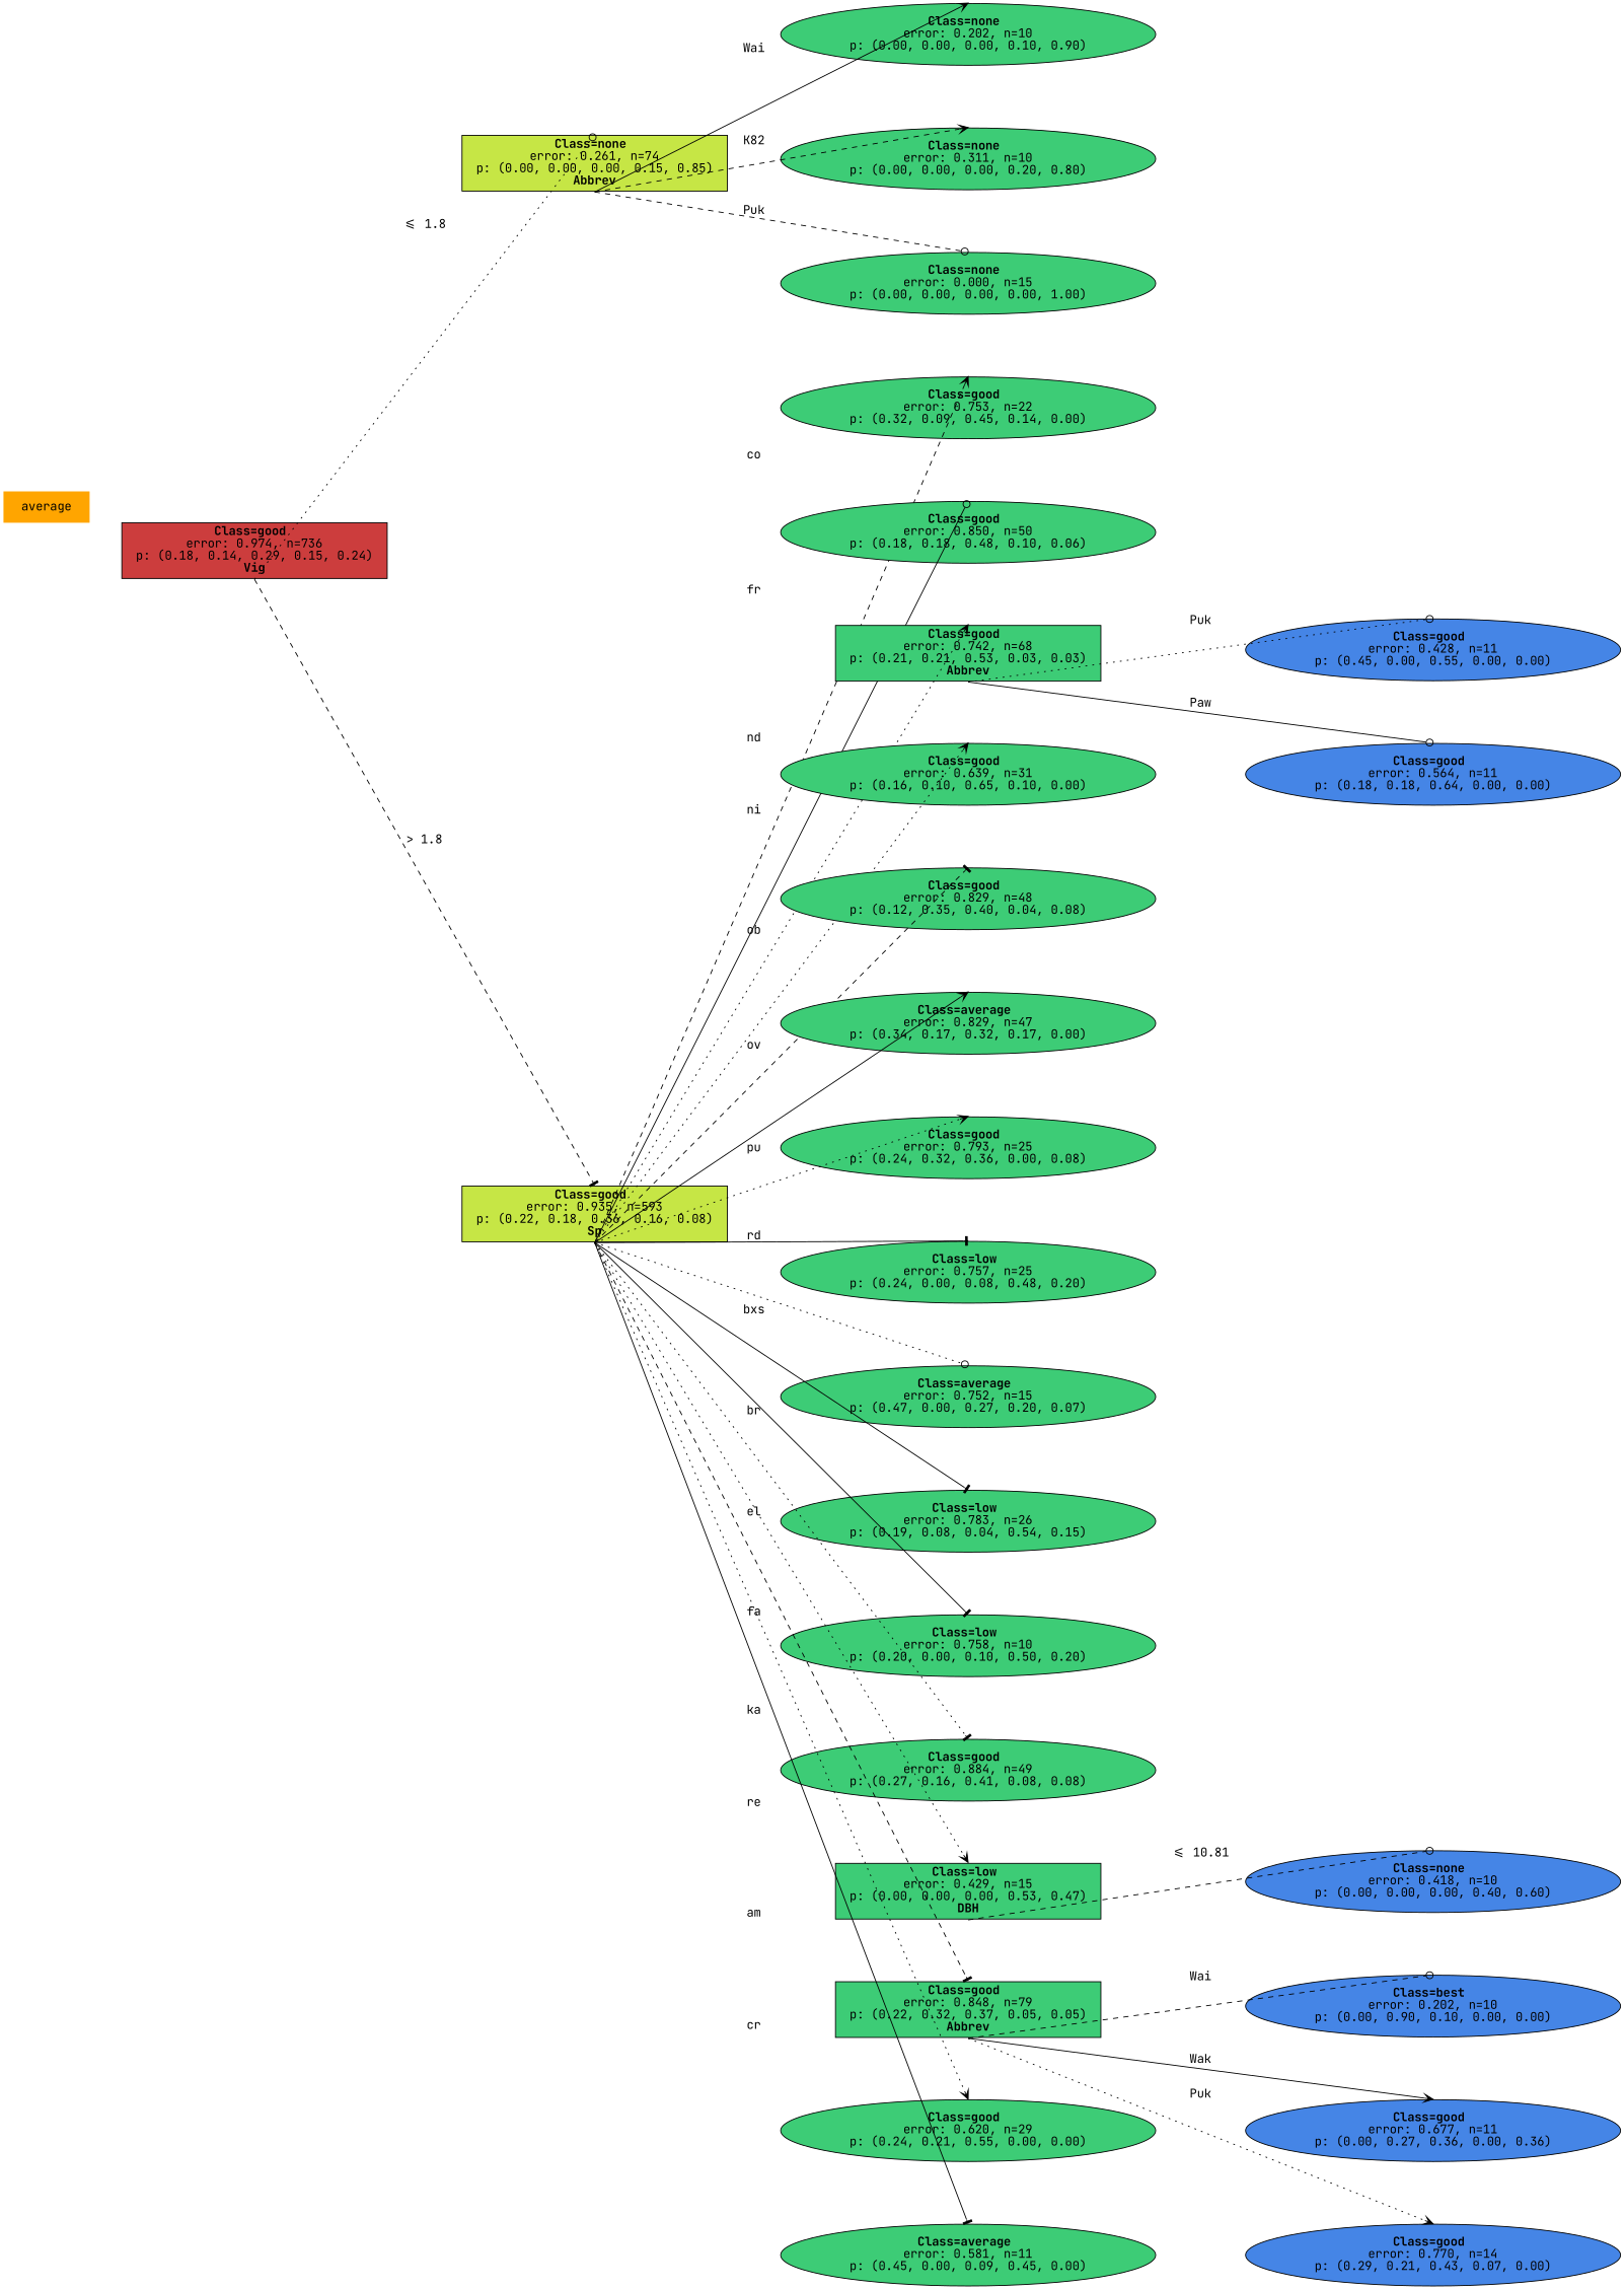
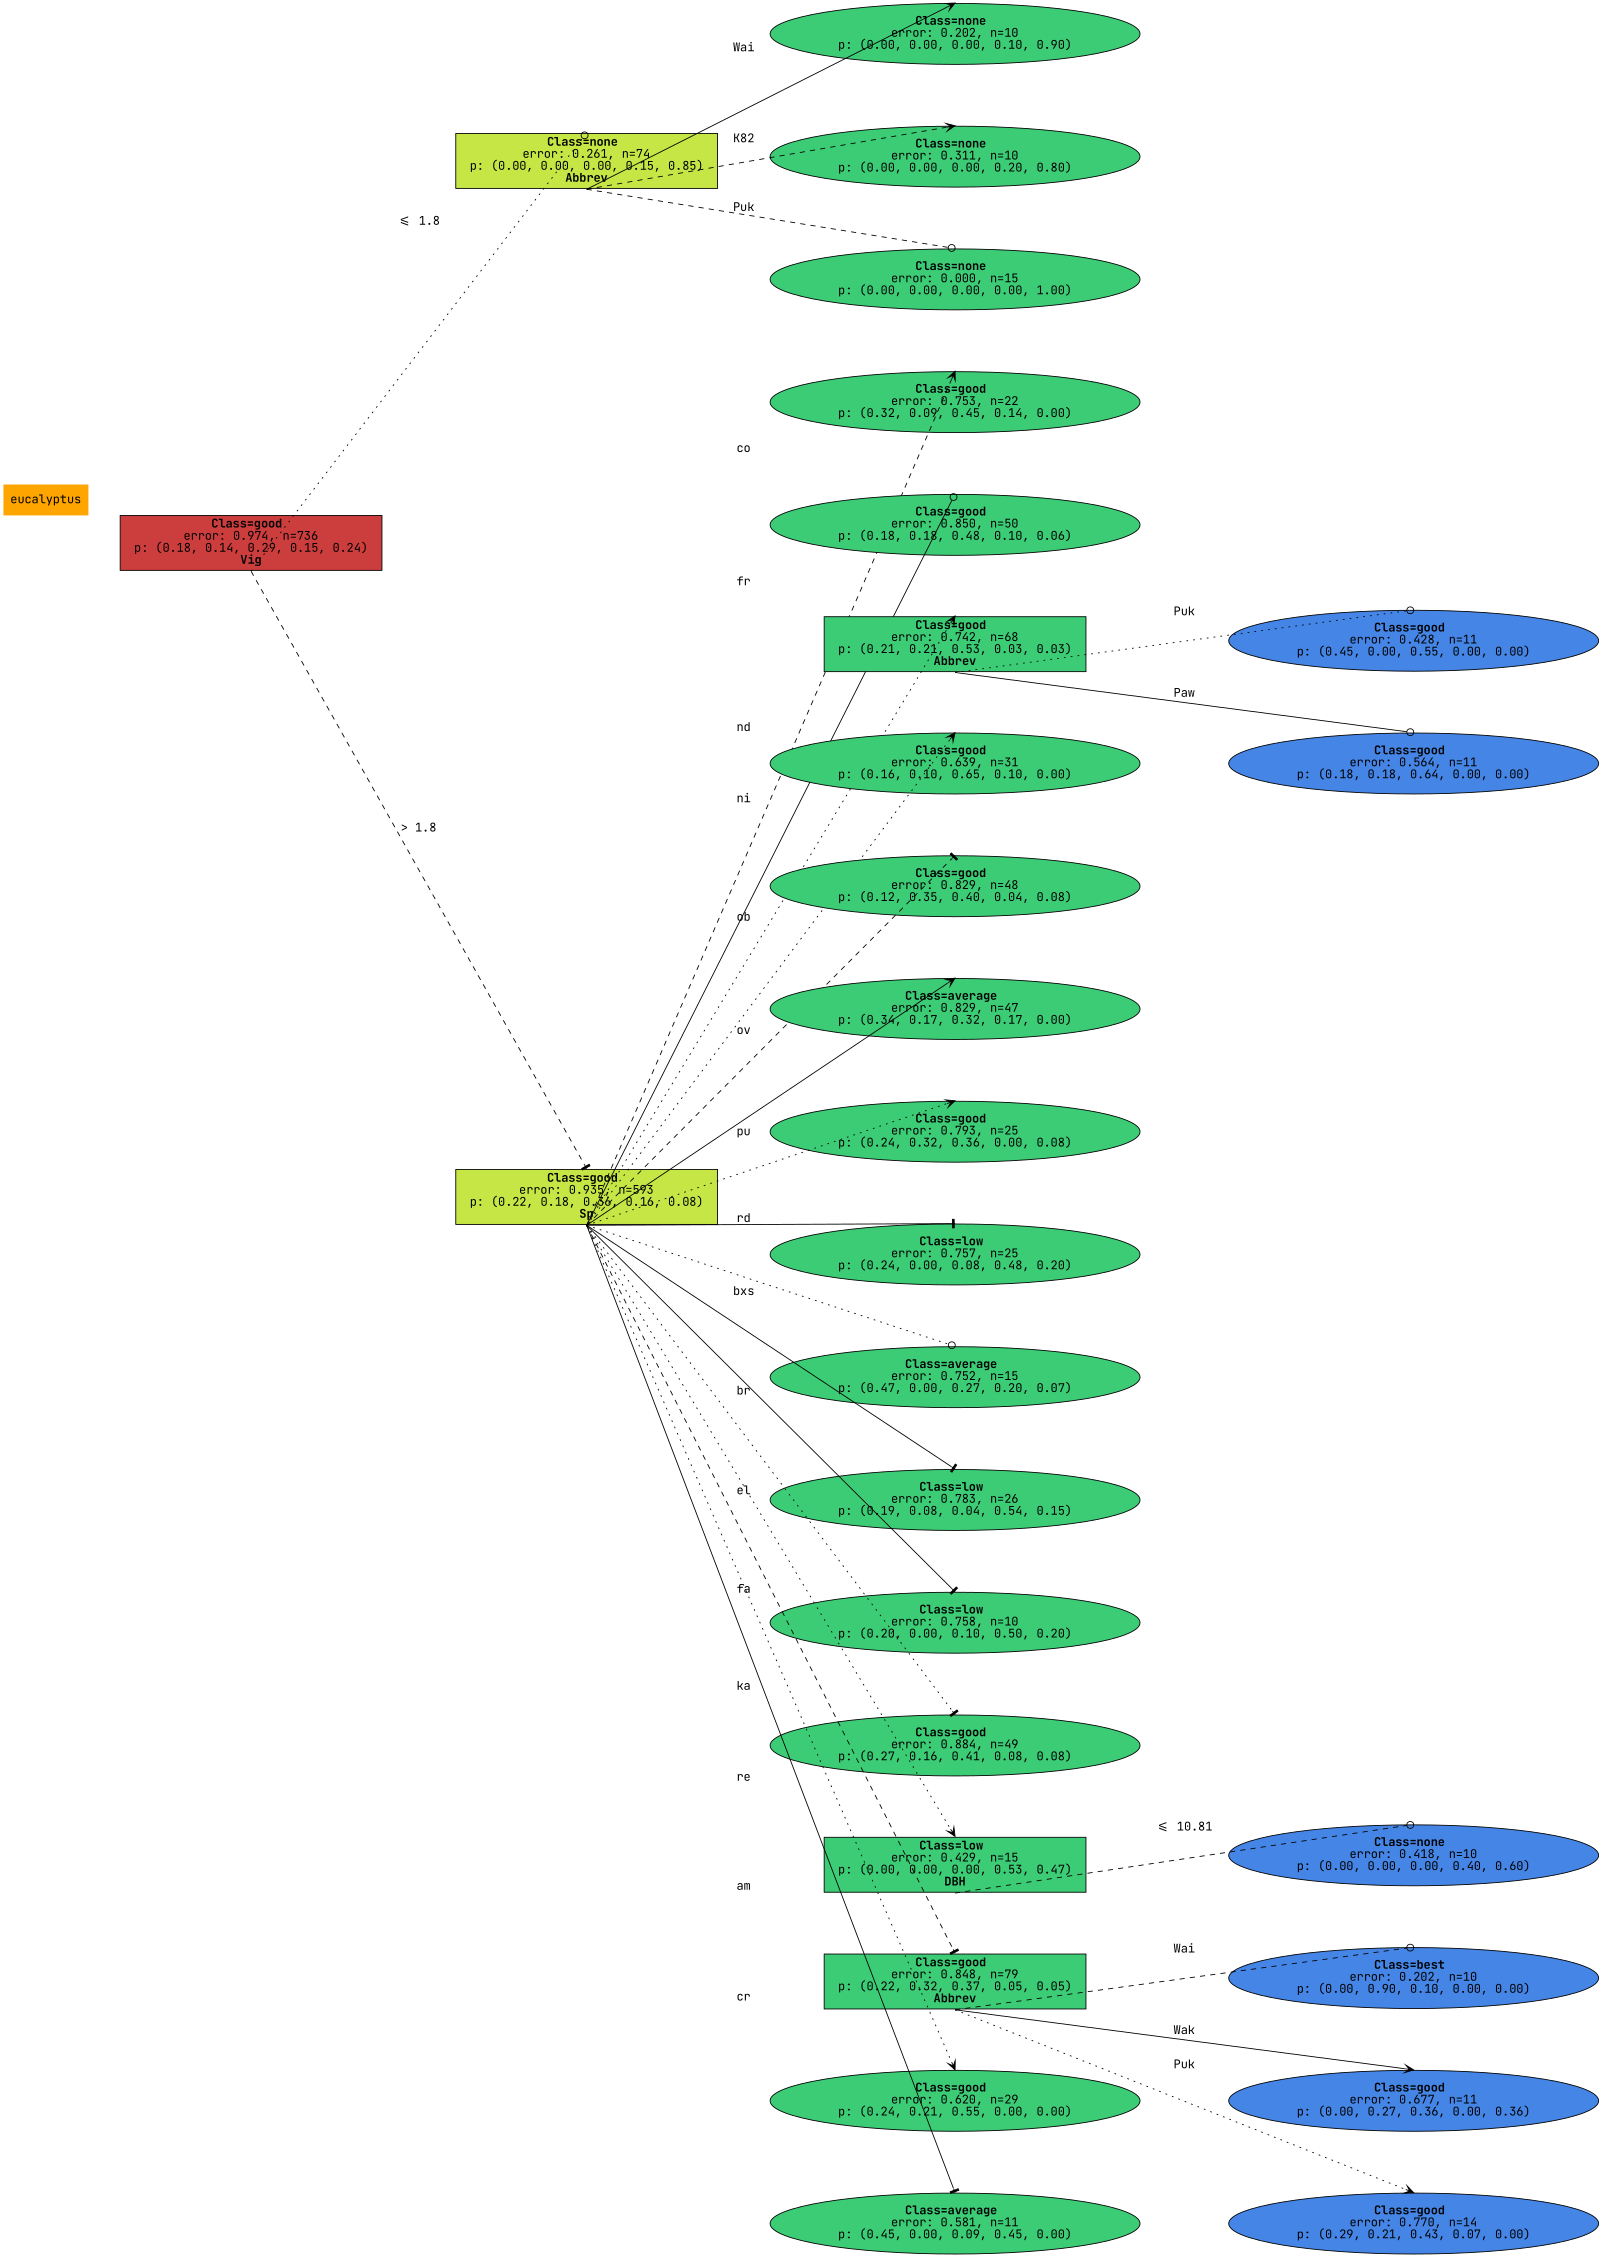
  digraph {
    nodesep=1
    ranksep=0.5
    splines=false
    rankdir=LR
    fontname="JetBrains Mono"
    node [color=black fillcolor="0.400 0.7 0.800" fontname="JetBrains Mono" shape=oval style=filled]
    edge [fontname="JetBrains Mono" headport=n style=dotted tailport=s arrowhead=vee]
-   n1 [fillcolor=orange label=average shape=plaintext]
+   n1 [fillcolor=orange label=eucalyptus shape=plaintext]
    n2 [fillcolor="0.000 0.7 0.800" label=<<b> Class=good </b> <br/> error: 0.974, n=736 <br/> p: (0.18, 0.14, 0.29, 0.15, 0.24) <br/><b>Vig</b>> shape=rect]
    n3 [fillcolor="0.200 0.7 0.900" label=<<b> Class=none </b> <br/> error: 0.261, n=74 <br/> p: (0.00, 0.00, 0.00, 0.15, 0.85) <br/><b>Abbrev</b>> shape=rect]
    n4 [fillcolor="0.200 0.7 0.900" label=<<b> Class=good </b> <br/> error: 0.935, n=593 <br/> p: (0.22, 0.18, 0.36, 0.16, 0.08) <br/><b>Sp</b>> shape=rect]
    n5 [label=<<b> Class=none </b> <br/> error: 0.202, n=10 <br/> p: (0.00, 0.00, 0.00, 0.10, 0.90) >]
    n6 [label=<<b> Class=none </b> <br/> error: 0.311, n=10 <br/> p: (0.00, 0.00, 0.00, 0.20, 0.80) >]
    n7 [label=<<b> Class=none </b> <br/> error: 0.000, n=15 <br/> p: (0.00, 0.00, 0.00, 0.00, 1.00) >]
    n8 [label=<<b> Class=good </b> <br/> error: 0.753, n=22 <br/> p: (0.32, 0.09, 0.45, 0.14, 0.00) >]
    n9 [label=<<b> Class=good </b> <br/> error: 0.850, n=50 <br/> p: (0.18, 0.18, 0.48, 0.10, 0.06) >]
    n10 [label=<<b> Class=good </b> <br/> error: 0.742, n=68 <br/> p: (0.21, 0.21, 0.53, 0.03, 0.03) <br/><b>Abbrev</b>> shape=rect]
    n11 [label=<<b> Class=good </b> <br/> error: 0.639, n=31 <br/> p: (0.16, 0.10, 0.65, 0.10, 0.00) >]
    n12 [label=<<b> Class=good </b> <br/> error: 0.829, n=48 <br/> p: (0.12, 0.35, 0.40, 0.04, 0.08) >]
    n13 [label=<<b> Class=average </b> <br/> error: 0.829, n=47 <br/> p: (0.34, 0.17, 0.32, 0.17, 0.00) >]
    n14 [label=<<b> Class=good </b> <br/> error: 0.793, n=25 <br/> p: (0.24, 0.32, 0.36, 0.00, 0.08) >]
    n15 [label=<<b> Class=low </b> <br/> error: 0.757, n=25 <br/> p: (0.24, 0.00, 0.08, 0.48, 0.20) >]
    n16 [label=<<b> Class=average </b> <br/> error: 0.752, n=15 <br/> p: (0.47, 0.00, 0.27, 0.20, 0.07) >]
    n17 [label=<<b> Class=low </b> <br/> error: 0.783, n=26 <br/> p: (0.19, 0.08, 0.04, 0.54, 0.15) >]
    n18 [label=<<b> Class=low </b> <br/> error: 0.758, n=10 <br/> p: (0.20, 0.00, 0.10, 0.50, 0.20) >]
    n19 [label=<<b> Class=good </b> <br/> error: 0.884, n=49 <br/> p: (0.27, 0.16, 0.41, 0.08, 0.08) >]
    n20 [label=<<b> Class=low </b> <br/> error: 0.429, n=15 <br/> p: (0.00, 0.00, 0.00, 0.53, 0.47) <br/><b>DBH</b>> shape=rect]
    n21 [label=<<b> Class=good </b> <br/> error: 0.848, n=79 <br/> p: (0.22, 0.32, 0.37, 0.05, 0.05) <br/><b>Abbrev</b>> shape=rect]
    n22 [label=<<b> Class=good </b> <br/> error: 0.620, n=29 <br/> p: (0.24, 0.21, 0.55, 0.00, 0.00) >]
    n23 [label=<<b> Class=average </b> <br/> error: 0.581, n=11 <br/> p: (0.45, 0.00, 0.09, 0.45, 0.00) >]
    n24 [fillcolor="0.600 0.7 0.900" label=<<b> Class=good </b> <br/> error: 0.428, n=11 <br/> p: (0.45, 0.00, 0.55, 0.00, 0.00) >]
    n25 [fillcolor="0.600 0.7 0.900" label=<<b> Class=good </b> <br/> error: 0.564, n=11 <br/> p: (0.18, 0.18, 0.64, 0.00, 0.00) >]
    n26 [fillcolor="0.600 0.7 0.900" label=<<b> Class=none </b> <br/> error: 0.418, n=10 <br/> p: (0.00, 0.00, 0.00, 0.40, 0.60) >]
    n27 [fillcolor="0.600 0.7 0.900" label=<<b> Class=best </b> <br/> error: 0.202, n=10 <br/> p: (0.00, 0.90, 0.10, 0.00, 0.00) >]
    n28 [fillcolor="0.600 0.7 0.900" label=<<b> Class=good </b> <br/> error: 0.677, n=11 <br/> p: (0.00, 0.27, 0.36, 0.00, 0.36) >]
    n29 [fillcolor="0.600 0.7 0.900" label=<<b> Class=good </b> <br/> error: 0.770, n=14 <br/> p: (0.29, 0.21, 0.43, 0.07, 0.00) >]
    n1 -> n2 [style=invis arrowhead=""]
    n2 -> n3 [label="<= 1.8" arrowhead=odot]
    n2 -> n4 [label="> 1.8" style=dashed arrowhead=tee]
    n3 -> n5 [label=Wai style=solid]
    n3 -> n6 [label=K82 style=dashed]
    n3 -> n7 [label=Puk style=dashed arrowhead=odot]
    n4 -> n8 [label=co style=dashed]
    n4 -> n9 [label=fr style=solid arrowhead=odot]
    n4 -> n10 [label=nd]
    n4 -> n11 [label=ni]
    n4 -> n12 [label=ob style=dashed arrowhead=tee]
    n4 -> n13 [label=ov style=solid]
    n4 -> n14 [label=pu]
    n4 -> n15 [label=rd style=solid arrowhead=tee]
    n4 -> n16 [label=bxs arrowhead=odot]
    n4 -> n17 [label=br style=solid arrowhead=tee]
    n4 -> n18 [label=el style=solid arrowhead=tee]
    n4 -> n19 [label=fa arrowhead=tee]
    n4 -> n20 [label=ka]
    n4 -> n21 [label=re style=dashed arrowhead=tee]
    n4 -> n22 [label=am]
    n4 -> n23 [label=cr style=solid arrowhead=tee]
    n10 -> n24 [label=Puk arrowhead=odot]
    n10 -> n25 [label=Paw style=solid arrowhead=odot]
    n20 -> n26 [label="<= 10.81" style=dashed arrowhead=odot]
    n21 -> n27 [label=Wai style=dashed arrowhead=odot]
    n21 -> n28 [label=Wak style=solid]
    n21 -> n29 [label=Puk]
  }
